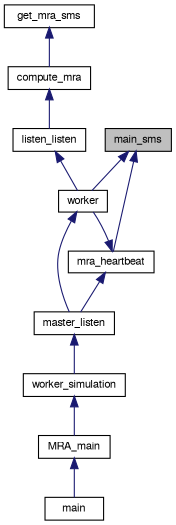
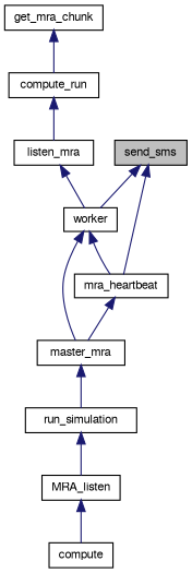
  digraph {
    rankdir=TB
    node [color=black fillcolor=white fontname=FreeSans fontsize=10 shape=record style=filled]
    edge [color=midnightblue dir=back fontname=FreeSans fontsize=10 labelfontname=FreeSans labelfontsize=10 style=solid]
-   n1 [fillcolor=grey75 fontcolor=black height=0.2 label=main_sms width=0.4]
+   n1 [fillcolor=grey75 fontcolor=black height=0.2 label=send_sms width=0.4]
    n2 [height=0.2 label=worker width=0.4]
    n3 [height=0.2 label=mra_heartbeat width=0.4]
-   n4 [height=0.2 label=master_listen width=0.4]
-   n5 [height=0.2 label=get_mra_sms width=0.4]
-   n6 [height=0.2 label=compute_mra width=0.4]
-   n7 [height=0.2 label=worker_simulation width=0.4]
-   n8 [height=0.2 label=MRA_main width=0.4]
-   n9 [height=0.2 label=main width=0.4]
-   n10 [height=0.2 label=listen_listen width=0.4]
+   n4 [height=0.2 label=master_mra width=0.4]
+   n5 [height=0.2 label=get_mra_chunk width=0.4]
+   n6 [height=0.2 label=compute_run width=0.4]
+   n7 [height=0.2 label=run_simulation width=0.4]
+   n8 [height=0.2 label=MRA_listen width=0.4]
+   n9 [height=0.2 label=compute width=0.4]
+   n10 [height=0.2 label=listen_mra width=0.4]
    n1 -> n2
    n1 -> n3
    n2 -> n4
-   n3 -> n2
+   n2 -> n3
    n3 -> n4
    n4 -> n7
    n5 -> n6
    n6 -> n10
    n7 -> n8
    n8 -> n9
    n10 -> n2
  }
